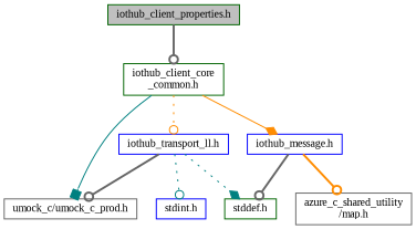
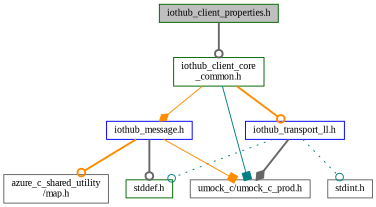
  digraph {
    fontname="Liberation Serif"
    node [color=darkgreen fillcolor=white fontname="Liberation Serif" fontsize=10 shape=record style=filled]
    edge [arrowhead=odot color=darkorange fontname="Liberation Serif" fontsize=10 labelfontname=Helvetica labelfontsize=10 style=bold]
    n1 [fillcolor=grey75 fontcolor=black height=0.2 label="iothub_client_properties.h" width=0.4]
    n2 [height=0.2 label="iothub_client_core\l_common.h" width=0.4]
    n3 [color=gray40 height=0.2 label="umock_c/umock_c_prod.h" width=0.4]
    n4 [height=0.2 label="stddef.h" width=0.4]
    n5 [color=blue height=0.2 label="iothub_transport_ll.h" width=0.4]
    n6 [color=blue height=0.2 label="iothub_message.h" width=0.4]
-   n7 [color=blue height=0.2 label="stdint.h" width=0.4]
+   n7 [color=gray40 height=0.2 label="stdint.h" width=0.4]
    n8 [color=gray40 height=0.2 label="azure_c_shared_utility\l/map.h" width=0.4]
    n1 -> n2 [color=gray40]
    n2 -> n3 [arrowhead=box color=teal style=solid]
-   n2 -> n5 [style=dotted]
+   n2 -> n5
    n2 -> n6 [arrowhead=diamond style=solid]
-   n5 -> n3 [color=gray40]
-   n5 -> n4 [arrowhead=diamond color=teal style=dotted]
+   n5 -> n3 [arrowhead=diamond color=gray40]
+   n5 -> n4 [color=teal style=dotted]
    n5 -> n7 [color=teal style=dotted]
+   n6 -> n3 [arrowhead=box style=solid]
    n6 -> n4 [color=gray40]
    n6 -> n8
  }
